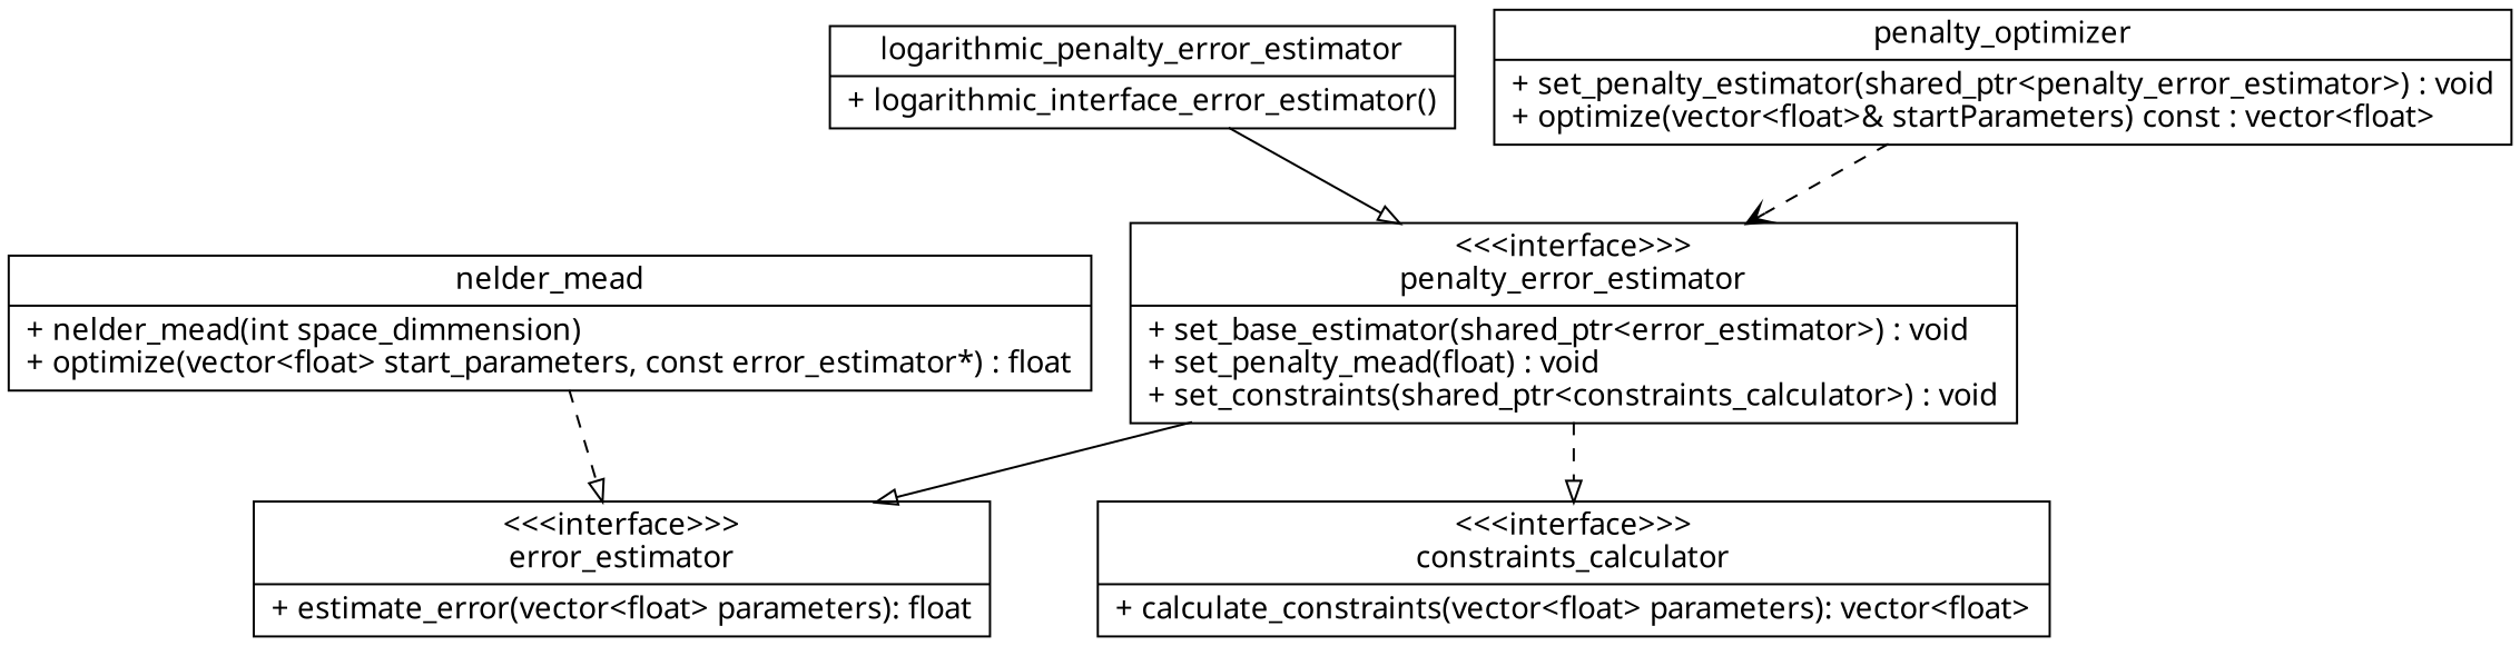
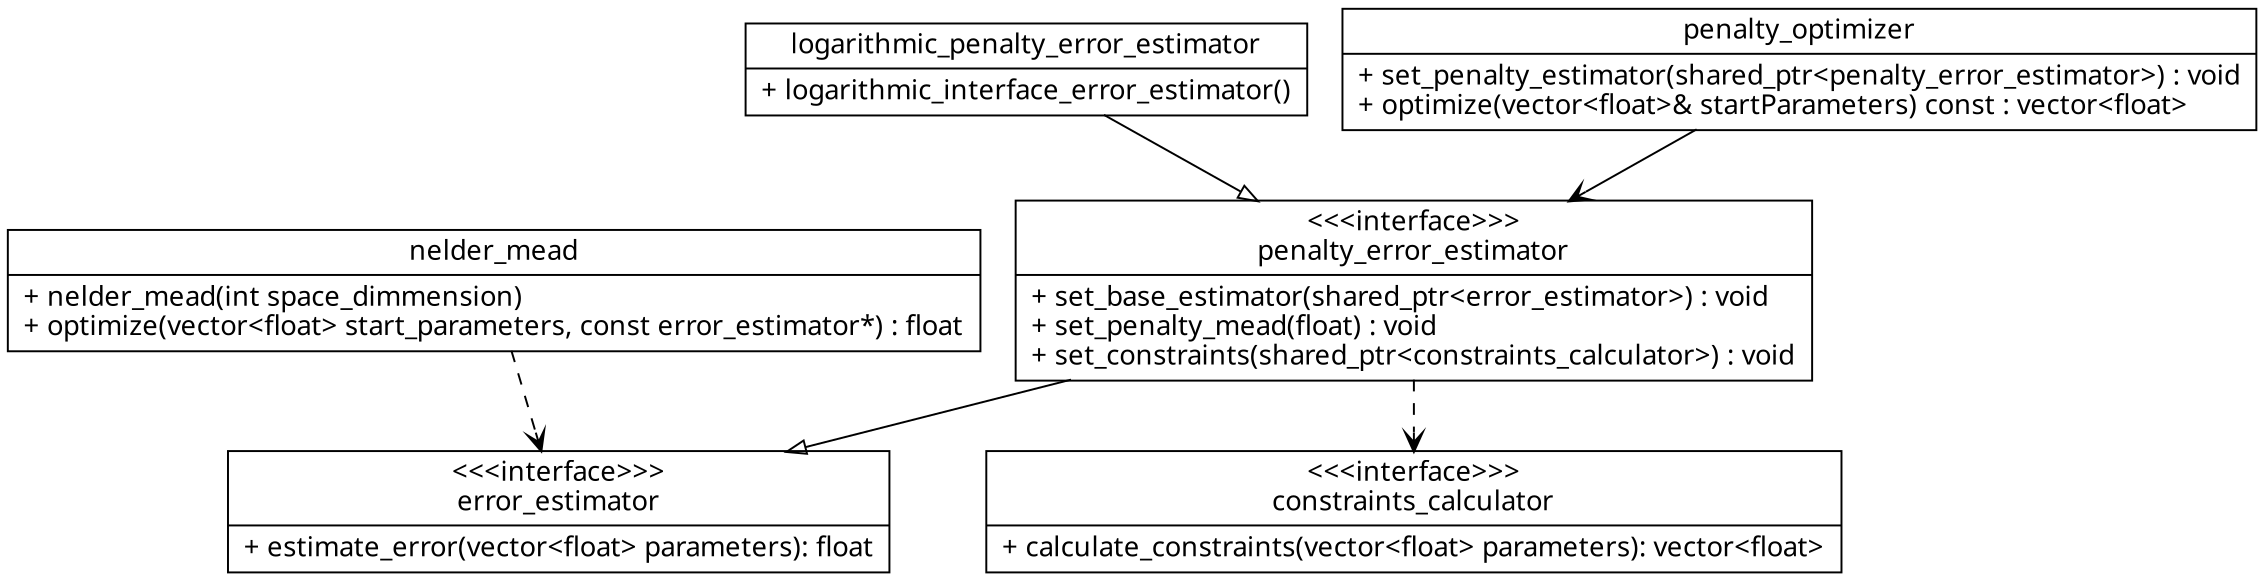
  digraph {
    fontname="Lucida Console"
    fontsize=14
    node [fontname="Lucida Console" fontsize=14 shape=record]
    edge [arrowhead=vee style=dashed]
    n1 [label="{\<\<\<interface\>\>\>\nerror_estimator|+ estimate_error(vector\<float\> parameters): float\l}"]
    n2 [label="{\<\<\<interface\>\>\>\npenalty_error_estimator|+ set_base_estimator(shared_ptr\<error_estimator\>) : void\l+ set_penalty_mead(float) : void\l+ set_constraints(shared_ptr\<constraints_calculator\>) : void\l}"]
    n3 [label="{\<\<\<interface\>\>\>\nconstraints_calculator|+ calculate_constraints(vector\<float\> parameters): vector\<float\>\l}"]
    n4 [label="{logarithmic_penalty_error_estimator|+ logarithmic_interface_error_estimator()\l}"]
    n5 [label="{penalty_optimizer|+ set_penalty_estimator(shared_ptr\<penalty_error_estimator\>) : void\l+ optimize(vector\<float\>& startParameters) const : vector\<float\>\l}"]
    n6 [label="{nelder_mead|+ nelder_mead(int space_dimmension)\l+ optimize(vector\<float\> start_parameters, const error_estimator*) : float\l}"]
    n2 -> n1 [arrowhead=empty style=""]
-   n2 -> n3 [arrowhead=empty]
+   n2 -> n3
    n4 -> n2 [arrowhead=empty style=""]
-   n5 -> n2
-   n6 -> n1 [arrowhead=empty]
+   n5 -> n2 [style=solid]
+   n6 -> n1
  }
